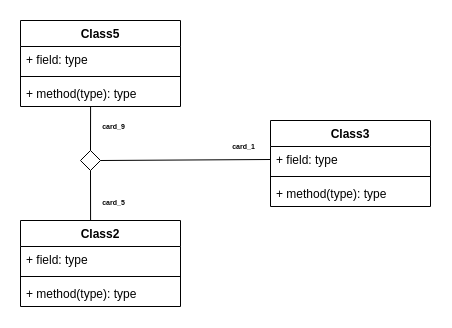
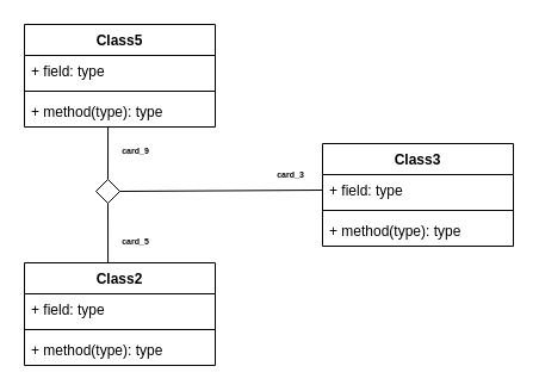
  <mxCell id="0" />
  <mxCell id="1" parent="0" />
  <mxCell id="2" value="Class5" style="swimlane;fontStyle=1;align=center;verticalAlign=top;childLayout=stackLayout;horizontal=1;startSize=26;horizontalStack=0;resizeParent=1;resizeParentMax=0;resizeLast=0;collapsible=1;marginBottom=0;whiteSpace=wrap;html=1;" parent="1" vertex="1"><mxGeometry x="20" y="20" width="160" height="86" as="geometry" /></mxCell>
  <mxCell id="3" value="+ field: type" style="text;strokeColor=none;fillColor=none;align=left;verticalAlign=top;spacingLeft=4;spacingRight=4;overflow=hidden;rotatable=0;points=[[0,0.5],[1,0.5]];portConstraint=eastwest;whiteSpace=wrap;html=1;" parent="2" vertex="1"><mxGeometry y="26" width="160" height="26" as="geometry" /></mxCell>
  <mxCell id="4" value="" style="line;strokeWidth=1;fillColor=none;align=left;verticalAlign=middle;spacingTop=-1;spacingLeft=3;spacingRight=3;rotatable=0;labelPosition=right;points=[];portConstraint=eastwest;strokeColor=inherit;" parent="2" vertex="1"><mxGeometry y="52" width="160" height="8" as="geometry" /></mxCell>
  <mxCell id="5" value="+ method(type): type" style="text;strokeColor=none;fillColor=none;align=left;verticalAlign=top;spacingLeft=4;spacingRight=4;overflow=hidden;rotatable=0;points=[[0,0.5],[1,0.5]];portConstraint=eastwest;whiteSpace=wrap;html=1;" parent="2" vertex="1"><mxGeometry y="60" width="160" height="26" as="geometry" /></mxCell>
  <mxCell id="6" value="Class2" style="swimlane;fontStyle=1;align=center;verticalAlign=top;childLayout=stackLayout;horizontal=1;startSize=26;horizontalStack=0;resizeParent=1;resizeParentMax=0;resizeLast=0;collapsible=1;marginBottom=0;whiteSpace=wrap;html=1;" parent="1" vertex="1"><mxGeometry x="20" y="220" width="160" height="86" as="geometry" /></mxCell>
  <mxCell id="7" value="+ field: type" style="text;strokeColor=none;fillColor=none;align=left;verticalAlign=top;spacingLeft=4;spacingRight=4;overflow=hidden;rotatable=0;points=[[0,0.5],[1,0.5]];portConstraint=eastwest;whiteSpace=wrap;html=1;" parent="6" vertex="1"><mxGeometry y="26" width="160" height="26" as="geometry" /></mxCell>
  <mxCell id="8" value="" style="line;strokeWidth=1;fillColor=none;align=left;verticalAlign=middle;spacingTop=-1;spacingLeft=3;spacingRight=3;rotatable=0;labelPosition=right;points=[];portConstraint=eastwest;strokeColor=inherit;" parent="6" vertex="1"><mxGeometry y="52" width="160" height="8" as="geometry" /></mxCell>
  <mxCell id="9" value="+ method(type): type" style="text;strokeColor=none;fillColor=none;align=left;verticalAlign=top;spacingLeft=4;spacingRight=4;overflow=hidden;rotatable=0;points=[[0,0.5],[1,0.5]];portConstraint=eastwest;whiteSpace=wrap;html=1;" parent="6" vertex="1"><mxGeometry y="60" width="160" height="26" as="geometry" /></mxCell>
  <mxCell id="10" value="Class3" style="swimlane;fontStyle=1;align=center;verticalAlign=top;childLayout=stackLayout;horizontal=1;startSize=26;horizontalStack=0;resizeParent=1;resizeParentMax=0;resizeLast=0;collapsible=1;marginBottom=0;whiteSpace=wrap;html=1;" parent="1" vertex="1"><mxGeometry x="270" y="120" width="160" height="86" as="geometry" /></mxCell>
  <mxCell id="11" value="+ field: type" style="text;strokeColor=none;fillColor=none;align=left;verticalAlign=top;spacingLeft=4;spacingRight=4;overflow=hidden;rotatable=0;points=[[0,0.5],[1,0.5]];portConstraint=eastwest;whiteSpace=wrap;html=1;" parent="10" vertex="1"><mxGeometry y="26" width="160" height="26" as="geometry" /></mxCell>
  <mxCell id="12" value="" style="line;strokeWidth=1;fillColor=none;align=left;verticalAlign=middle;spacingTop=-1;spacingLeft=3;spacingRight=3;rotatable=0;labelPosition=right;points=[];portConstraint=eastwest;strokeColor=inherit;" parent="10" vertex="1"><mxGeometry y="52" width="160" height="8" as="geometry" /></mxCell>
  <mxCell id="13" value="+ method(type): type" style="text;strokeColor=none;fillColor=none;align=left;verticalAlign=top;spacingLeft=4;spacingRight=4;overflow=hidden;rotatable=0;points=[[0,0.5],[1,0.5]];portConstraint=eastwest;whiteSpace=wrap;html=1;" parent="10" vertex="1"><mxGeometry y="60" width="160" height="26" as="geometry" /></mxCell>
  <mxCell id="14" value="" style="rhombus;whiteSpace=wrap;html=1;" parent="1" vertex="1"><mxGeometry x="80" y="150" width="20" height="20" as="geometry" /></mxCell>
  <mxCell id="15" value="" style="endArrow=none;html=1;rounded=0;exitX=0.438;exitY=0;exitDx=0;exitDy=0;exitPerimeter=0;entryX=0.5;entryY=1;entryDx=0;entryDy=0;" parent="1" source="6" target="14" edge="1"><mxGeometry width="50" height="50" relative="1" as="geometry"><mxPoint x="170" y="220" as="sourcePoint" /><mxPoint x="220" y="170" as="targetPoint" /></mxGeometry></mxCell>
  <mxCell id="16" value="" style="endArrow=none;html=1;rounded=0;exitX=0.5;exitY=0;exitDx=0;exitDy=0;entryX=0.438;entryY=1.015;entryDx=0;entryDy=0;entryPerimeter=0;" parent="1" source="14" target="5" edge="1"><mxGeometry width="50" height="50" relative="1" as="geometry"><mxPoint x="170" y="220" as="sourcePoint" /><mxPoint x="90" y="110" as="targetPoint" /></mxGeometry></mxCell>
  <mxCell id="17" value="" style="endArrow=none;html=1;rounded=0;exitX=1;exitY=0.5;exitDx=0;exitDy=0;entryX=0;entryY=0.5;entryDx=0;entryDy=0;" parent="1" source="14" target="11" edge="1"><mxGeometry width="50" height="50" relative="1" as="geometry"><mxPoint x="170" y="220" as="sourcePoint" /><mxPoint x="220" y="170" as="targetPoint" /></mxGeometry></mxCell>
  <mxCell id="18" value="&lt;font style=&quot;font-size: 7px;&quot;&gt;card_9&lt;/font&gt;" style="text;align=center;fontStyle=1;verticalAlign=middle;spacingLeft=3;spacingRight=3;strokeColor=none;rotatable=0;points=[[0,0.5],[1,0.5]];portConstraint=eastwest;html=1;" vertex="1" parent="1"><mxGeometry x="100" y="120" width="25" height="10" as="geometry" /></mxCell>
- <mxCell id="19" value="&lt;font style=&quot;font-size: 7px;&quot;&gt;card_1&lt;/font&gt;" style="text;align=center;fontStyle=1;verticalAlign=middle;spacingLeft=3;spacingRight=3;strokeColor=none;rotatable=0;points=[[0,0.5],[1,0.5]];portConstraint=eastwest;html=1;" vertex="1" parent="1"><mxGeometry x="230" y="140" width="25" height="10" as="geometry" /></mxCell>
+ <mxCell id="19" value="&lt;font style=&quot;font-size: 7px;&quot;&gt;card_3&lt;/font&gt;" style="text;align=center;fontStyle=1;verticalAlign=middle;spacingLeft=3;spacingRight=3;strokeColor=none;rotatable=0;points=[[0,0.5],[1,0.5]];portConstraint=eastwest;html=1;" vertex="1" parent="1"><mxGeometry x="230" y="140" width="25" height="10" as="geometry" /></mxCell>
  <mxCell id="20" value="&lt;font style=&quot;font-size: 7px;&quot;&gt;card_5&lt;/font&gt;" style="text;align=center;fontStyle=1;verticalAlign=middle;spacingLeft=3;spacingRight=3;strokeColor=none;rotatable=0;points=[[0,0.5],[1,0.5]];portConstraint=eastwest;html=1;" vertex="1" parent="1"><mxGeometry x="100" y="196" width="25" height="10" as="geometry" /></mxCell>
